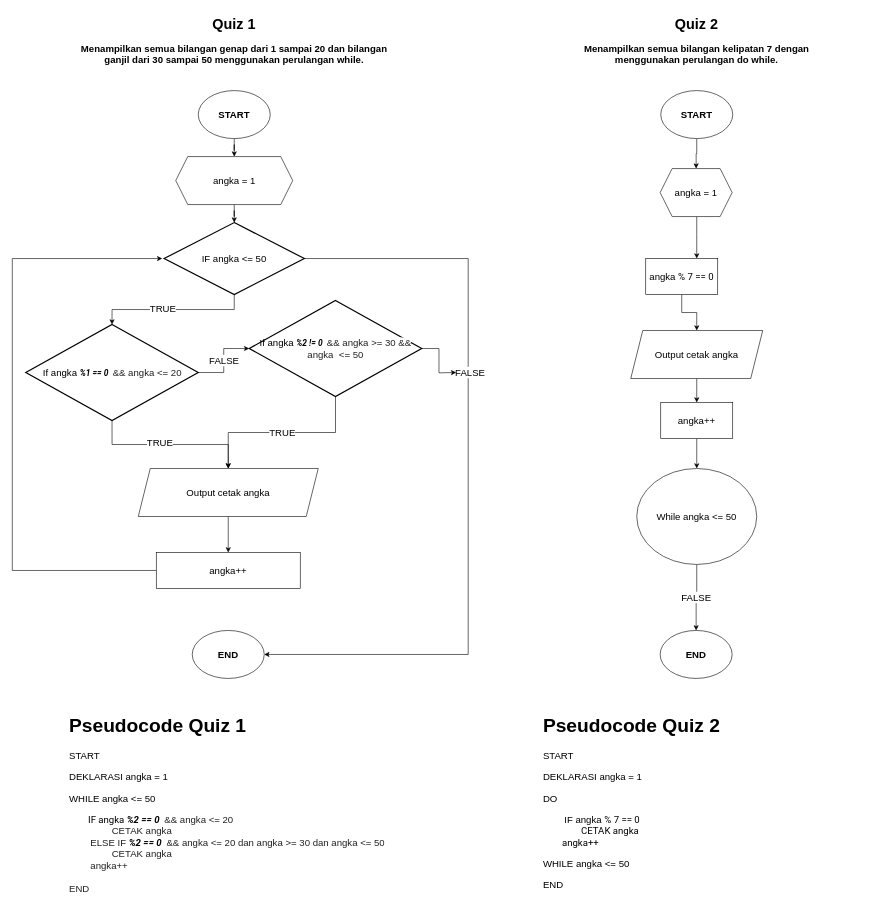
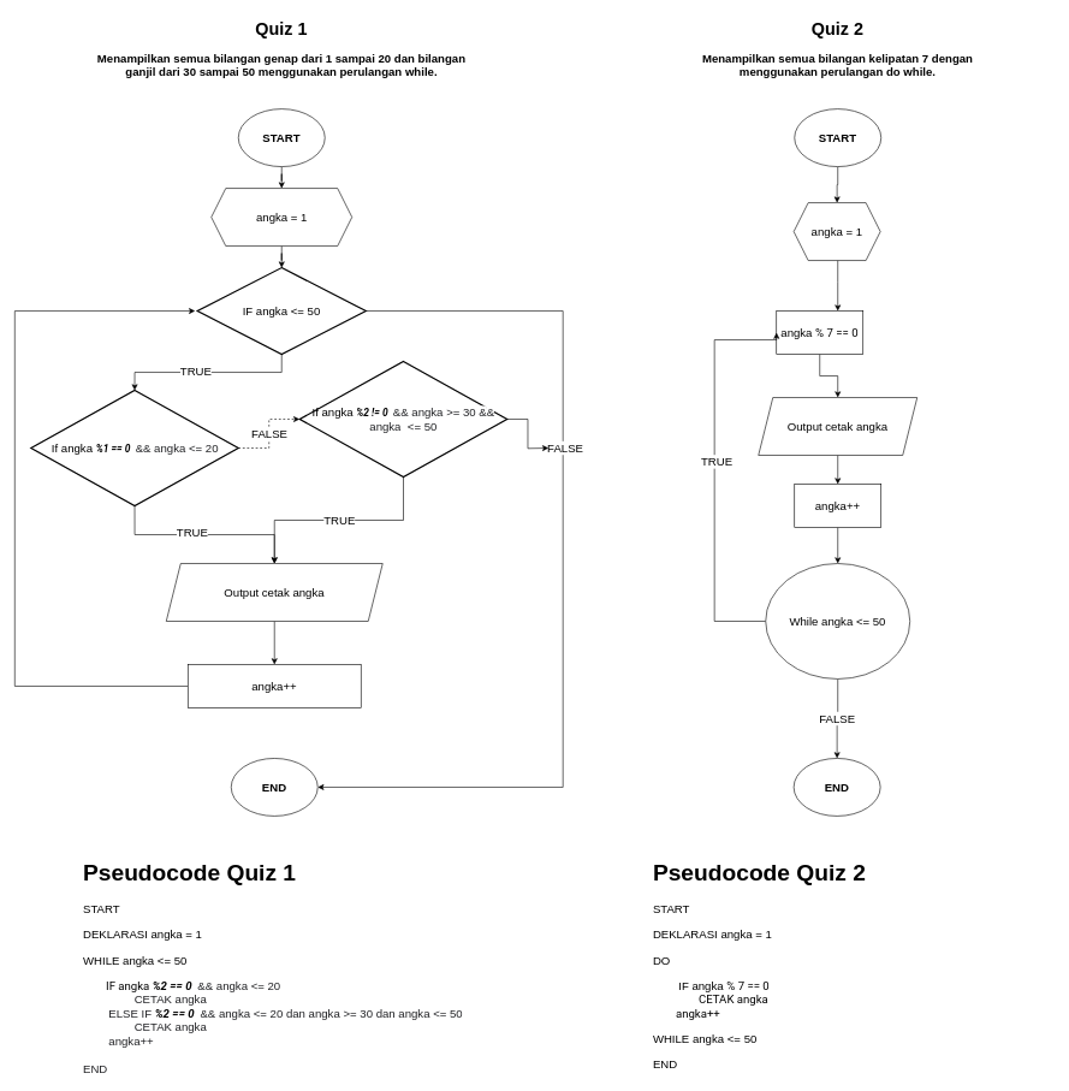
  <mxCell id="0" />
  <mxCell id="1" parent="0" />
  <mxCell id="2" value="&lt;h1&gt;Quiz 1&lt;/h1&gt;&lt;p&gt;&lt;b&gt;&lt;font style=&quot;font-size: 16px;&quot;&gt;Menampilkan semua bilangan genap dari 1 sampai 20 dan bilangan ganjil dari 30 sampai 50 menggunakan perulangan while.&lt;/font&gt;&lt;/b&gt;&lt;/p&gt;" style="text;html=1;strokeColor=none;fillColor=none;spacing=5;spacingTop=-20;whiteSpace=wrap;overflow=hidden;rounded=0;align=center;" parent="1" vertex="1"><mxGeometry x="120" y="20" width="540" height="120" as="geometry" /></mxCell>
  <mxCell id="3" value="&lt;h1&gt;Quiz 2&lt;/h1&gt;&lt;p&gt;&lt;b&gt;&lt;font style=&quot;font-size: 16px;&quot;&gt;Menampilkan semua bilangan kelipatan 7 dengan menggunakan perulangan do while.&lt;/font&gt;&lt;/b&gt;&lt;/p&gt;" style="text;html=1;strokeColor=none;fillColor=none;spacing=5;spacingTop=-20;whiteSpace=wrap;overflow=hidden;rounded=0;align=center;" parent="1" vertex="1"><mxGeometry x="921" y="20" width="480" height="120" as="geometry" /></mxCell>
  <mxCell id="4" value="" style="edgeStyle=orthogonalEdgeStyle;rounded=0;orthogonalLoop=1;jettySize=auto;html=1;fontSize=16;" parent="1" source="5" target="13" edge="1"><mxGeometry relative="1" as="geometry" /></mxCell>
  <mxCell id="5" value="&lt;b&gt;START&lt;/b&gt;" style="ellipse;whiteSpace=wrap;html=1;fontSize=16;" parent="1" vertex="1"><mxGeometry x="330" y="150" width="120" height="80" as="geometry" /></mxCell>
  <mxCell id="6" value="&lt;b&gt;END&lt;/b&gt;" style="ellipse;whiteSpace=wrap;html=1;fontSize=16;" parent="1" vertex="1"><mxGeometry x="320" y="1050" width="120" height="80" as="geometry" /></mxCell>
  <mxCell id="7" style="edgeStyle=orthogonalEdgeStyle;rounded=0;orthogonalLoop=1;jettySize=auto;html=1;entryX=0.5;entryY=0;entryDx=0;entryDy=0;entryPerimeter=0;" parent="1" source="11" target="33" edge="1"><mxGeometry relative="1" as="geometry" /></mxCell>
  <mxCell id="8" value="TRUE" style="edgeLabel;html=1;align=center;verticalAlign=middle;resizable=0;points=[];fontSize=16;" parent="7" vertex="1" connectable="0"><mxGeometry x="0.143" y="-3" relative="1" as="geometry"><mxPoint as="offset" /></mxGeometry></mxCell>
  <mxCell id="9" style="edgeStyle=orthogonalEdgeStyle;rounded=0;orthogonalLoop=1;jettySize=auto;html=1;entryX=1;entryY=0.5;entryDx=0;entryDy=0;fontSize=16;" parent="1" source="11" target="6" edge="1"><mxGeometry relative="1" as="geometry"><Array as="points"><mxPoint x="780" y="430" /><mxPoint x="780" y="1090" /></Array></mxGeometry></mxCell>
  <mxCell id="10" value="FALSE" style="edgeLabel;html=1;align=center;verticalAlign=middle;resizable=0;points=[];fontSize=16;" parent="9" vertex="1" connectable="0"><mxGeometry x="-0.273" y="2" relative="1" as="geometry"><mxPoint as="offset" /></mxGeometry></mxCell>
  <mxCell id="11" value="&lt;div style=&quot;text-align: start;&quot;&gt;IF angka &amp;lt;= 50&lt;/div&gt;" style="strokeWidth=2;html=1;shape=mxgraph.flowchart.decision;whiteSpace=wrap;fontSize=16;" parent="1" vertex="1"><mxGeometry x="273.13" y="370" width="233.75" height="120" as="geometry" /></mxCell>
  <mxCell id="12" value="" style="edgeStyle=orthogonalEdgeStyle;rounded=0;orthogonalLoop=1;jettySize=auto;html=1;fontSize=16;" parent="1" source="13" target="11" edge="1"><mxGeometry relative="1" as="geometry" /></mxCell>
  <mxCell id="13" value="angka = 1" style="shape=hexagon;perimeter=hexagonPerimeter2;whiteSpace=wrap;html=1;fixedSize=1;fontSize=16;" parent="1" vertex="1"><mxGeometry x="292.5" y="260" width="195" height="80" as="geometry" /></mxCell>
  <mxCell id="14" value="" style="edgeStyle=orthogonalEdgeStyle;rounded=0;orthogonalLoop=1;jettySize=auto;html=1;fontSize=16;" parent="1" source="15" target="38" edge="1"><mxGeometry relative="1" as="geometry" /></mxCell>
  <mxCell id="15" value="&lt;div style=&quot;text-align: start;&quot;&gt;&lt;span style=&quot;background-color: initial;&quot;&gt;Output cetak angka&lt;br&gt;&lt;/span&gt;&lt;/div&gt;" style="shape=parallelogram;perimeter=parallelogramPerimeter;whiteSpace=wrap;html=1;fixedSize=1;fontSize=16;" parent="1" vertex="1"><mxGeometry x="230" y="780" width="300" height="80" as="geometry" /></mxCell>
  <mxCell id="16" value="" style="edgeStyle=orthogonalEdgeStyle;rounded=0;orthogonalLoop=1;jettySize=auto;html=1;fontSize=16;" parent="1" source="17" target="22" edge="1"><mxGeometry relative="1" as="geometry" /></mxCell>
  <mxCell id="17" value="&lt;b&gt;START&lt;/b&gt;" style="ellipse;whiteSpace=wrap;html=1;fontSize=16;" parent="1" vertex="1"><mxGeometry x="1101" y="150" width="120" height="80" as="geometry" /></mxCell>
  <mxCell id="18" value="&lt;b&gt;END&lt;/b&gt;" style="ellipse;whiteSpace=wrap;html=1;fontSize=16;" parent="1" vertex="1"><mxGeometry x="1100" y="1050" width="120" height="80" as="geometry" /></mxCell>
  <mxCell id="19" value="" style="edgeStyle=orthogonalEdgeStyle;rounded=0;orthogonalLoop=1;jettySize=auto;html=1;fontSize=16;" parent="1" source="20" target="28" edge="1"><mxGeometry relative="1" as="geometry" /></mxCell>
  <mxCell id="20" value="angka&amp;nbsp;&lt;span style=&quot;text-align: start; box-sizing: inherit; font-family: Roboto, sans-serif; font-size: 14px; background-color: rgb(255, 255, 255);&quot;&gt;&lt;span style=&quot;box-sizing: inherit; font-size: 16px;&quot;&gt;% 7 == 0&lt;/span&gt;&lt;/span&gt;" style="rounded=0;whiteSpace=wrap;html=1;fontSize=16;" parent="1" vertex="1"><mxGeometry x="1076" y="430" width="120" height="60" as="geometry" /></mxCell>
  <mxCell id="21" value="" style="edgeStyle=orthogonalEdgeStyle;rounded=0;orthogonalLoop=1;jettySize=auto;html=1;fontSize=16;" parent="1" source="22" target="20" edge="1"><mxGeometry relative="1" as="geometry"><Array as="points"><mxPoint x="1161" y="390" /><mxPoint x="1161" y="390" /></Array></mxGeometry></mxCell>
  <mxCell id="22" value="angka = 1" style="shape=hexagon;perimeter=hexagonPerimeter2;whiteSpace=wrap;html=1;fixedSize=1;fontSize=16;" parent="1" vertex="1"><mxGeometry x="1100" y="280" width="120" height="80" as="geometry" /></mxCell>
  <mxCell id="23" value="FALSE" style="edgeStyle=orthogonalEdgeStyle;rounded=0;orthogonalLoop=1;jettySize=auto;html=1;fontSize=16;" parent="1" source="26" target="18" edge="1"><mxGeometry relative="1" as="geometry" /></mxCell>
+ <mxCell id="24" style="edgeStyle=orthogonalEdgeStyle;rounded=0;orthogonalLoop=1;jettySize=auto;html=1;exitX=0;exitY=0.5;exitDx=0;exitDy=0;entryX=0;entryY=0.5;entryDx=0;entryDy=0;fontSize=16;" parent="1" source="26" target="20" edge="1"><mxGeometry relative="1" as="geometry"><Array as="points"><mxPoint x="990" y="860" /><mxPoint x="990" y="470" /></Array></mxGeometry></mxCell>
+ <mxCell id="25" value="TRUE" style="edgeLabel;html=1;align=center;verticalAlign=middle;resizable=0;points=[];fontSize=16;" parent="24" vertex="1" connectable="0"><mxGeometry x="0.052" y="-2" relative="1" as="geometry"><mxPoint as="offset" /></mxGeometry></mxCell>
  <mxCell id="26" value="While angka &amp;lt;= 50" style="ellipse;whiteSpace=wrap;html=1;fontSize=16;" parent="1" vertex="1"><mxGeometry x="1061" y="780" width="200" height="160" as="geometry" /></mxCell>
  <mxCell id="27" value="" style="edgeStyle=orthogonalEdgeStyle;rounded=0;orthogonalLoop=1;jettySize=auto;html=1;fontSize=16;" parent="1" source="28" target="41" edge="1"><mxGeometry relative="1" as="geometry" /></mxCell>
  <mxCell id="28" value="Output cetak angka" style="shape=parallelogram;perimeter=parallelogramPerimeter;whiteSpace=wrap;html=1;fixedSize=1;fontSize=16;" parent="1" vertex="1"><mxGeometry x="1051" y="550" width="220" height="80" as="geometry" /></mxCell>
  <mxCell id="29" value="&lt;h1&gt;Pseudocode Quiz 1&lt;/h1&gt;&lt;p&gt;&lt;span style=&quot;background-color: initial;&quot;&gt;START&lt;/span&gt;&lt;/p&gt;&lt;p&gt;&lt;span style=&quot;background-color: initial;&quot;&gt;DEKLARASI angka = 1&lt;/span&gt;&lt;/p&gt;&lt;p&gt;WHILE angka &amp;lt;= 50&lt;span style=&quot;background-color: initial;&quot;&gt;&amp;nbsp;&lt;/span&gt;&lt;/p&gt;&lt;span style=&quot;box-sizing: inherit; font-family: Roboto, sans-serif; font-size: 14px; background-color: rgb(255, 255, 255);&quot;&gt;&lt;span style=&quot;box-sizing: inherit; font-size: 16px;&quot;&gt;&lt;span style=&quot;&quot;&gt;&#09;&lt;/span&gt;&lt;span style=&quot;white-space: pre;&quot;&gt;&#09;&lt;/span&gt;IF angka&lt;i style=&quot;font-weight: bold;&quot;&gt; %2 == 0&amp;nbsp;&amp;nbsp;&lt;/i&gt;&lt;/span&gt;&lt;/span&gt;&lt;span style=&quot;color: rgb(32, 33, 36); font-family: arial, sans-serif; background-color: rgb(255, 255, 255);&quot;&gt;&amp;amp;&lt;/span&gt;&lt;span style=&quot;color: rgb(32, 33, 36); font-family: arial, sans-serif; background-color: rgb(255, 255, 255);&quot;&gt;&amp;amp; angka &amp;lt;= 20&lt;br&gt;&lt;span style=&quot;&quot;&gt;&#09;&lt;/span&gt;&lt;span style=&quot;white-space: pre;&quot;&gt;&#09;&lt;span style=&quot;white-space: pre;&quot;&gt;&#09;&lt;/span&gt;&lt;/span&gt;CETAK angka&lt;br&gt;&lt;span style=&quot;&quot;&gt;&#09;&lt;/span&gt;&lt;span style=&quot;white-space: pre;&quot;&gt;&#09;&lt;/span&gt;ELSE IF&amp;nbsp;&lt;/span&gt;&lt;span style=&quot;box-sizing: inherit; font-family: Roboto, sans-serif; font-size: 14px; background-color: rgb(255, 255, 255);&quot;&gt;&lt;span style=&quot;box-sizing: inherit; font-size: 16px;&quot;&gt;&lt;i style=&quot;font-weight: bold;&quot;&gt;%2 == 0&amp;nbsp;&amp;nbsp;&lt;/i&gt;&lt;/span&gt;&lt;/span&gt;&lt;span style=&quot;color: rgb(32, 33, 36); font-family: arial, sans-serif; background-color: rgb(255, 255, 255);&quot;&gt;&amp;amp;&lt;/span&gt;&lt;span style=&quot;color: rgb(32, 33, 36); font-family: arial, sans-serif; background-color: rgb(255, 255, 255);&quot;&gt;&amp;amp; angka &amp;lt;= 20 dan angka &amp;gt;= 30 dan angka &amp;lt;= 50&lt;br&gt;&lt;/span&gt;&lt;span style=&quot;color: rgb(32, 33, 36); font-family: arial, sans-serif; background-color: rgb(255, 255, 255);&quot;&gt;&lt;span style=&quot;white-space: pre;&quot;&gt;&#09;&lt;span style=&quot;white-space: pre;&quot;&gt;&#09;&lt;/span&gt;&lt;/span&gt;CETAK angka&lt;br&gt;&lt;span style=&quot;white-space: pre;&quot;&gt;&#09;&lt;/span&gt;angka++&lt;br&gt;&lt;br&gt;END&lt;br&gt;&lt;br&gt;&lt;/span&gt;&lt;p&gt;&lt;br&gt;&lt;/p&gt;" style="text;html=1;strokeColor=none;fillColor=none;spacing=5;spacingTop=-20;whiteSpace=wrap;overflow=hidden;rounded=0;fontSize=16;" parent="1" vertex="1"><mxGeometry x="110" y="1179" width="560" height="310" as="geometry" /></mxCell>
- <mxCell id="30" value="FALSE" style="edgeStyle=orthogonalEdgeStyle;rounded=0;orthogonalLoop=1;jettySize=auto;html=1;fontSize=16;" parent="1" source="33" target="36" edge="1"><mxGeometry relative="1" as="geometry" /></mxCell>
+ <mxCell id="30" value="FALSE" style="edgeStyle=orthogonalEdgeStyle;rounded=0;orthogonalLoop=1;jettySize=auto;html=1;fontSize=16;dashed=1;" parent="1" source="33" target="36" edge="1"><mxGeometry relative="1" as="geometry" /></mxCell>
  <mxCell id="31" style="edgeStyle=orthogonalEdgeStyle;rounded=0;orthogonalLoop=1;jettySize=auto;html=1;exitX=0.5;exitY=1;exitDx=0;exitDy=0;exitPerimeter=0;entryX=0.5;entryY=0;entryDx=0;entryDy=0;fontSize=16;" parent="1" source="33" target="15" edge="1"><mxGeometry relative="1" as="geometry" /></mxCell>
  <mxCell id="32" value="TRUE" style="edgeLabel;html=1;align=center;verticalAlign=middle;resizable=0;points=[];fontSize=16;" parent="31" vertex="1" connectable="0"><mxGeometry x="-0.133" y="4" relative="1" as="geometry"><mxPoint as="offset" /></mxGeometry></mxCell>
  <mxCell id="33" value="&lt;div style=&quot;text-align: start;&quot;&gt;&lt;div&gt;&lt;span style=&quot;background-color: initial;&quot;&gt;If angka&amp;nbsp;&lt;/span&gt;&lt;em style=&quot;box-sizing: inherit; font-family: Roboto, sans-serif; font-size: 14px; background-color: rgb(255, 255, 255);&quot;&gt;&lt;strong style=&quot;box-sizing: inherit;&quot;&gt;%1 == 0&amp;nbsp;&amp;nbsp;&lt;/strong&gt;&lt;/em&gt;&lt;span style=&quot;color: rgb(32, 33, 36); font-family: arial, sans-serif; background-color: rgb(255, 255, 255);&quot;&gt;&amp;amp;&lt;/span&gt;&lt;span style=&quot;color: rgb(32, 33, 36); font-family: arial, sans-serif; background-color: rgb(255, 255, 255);&quot;&gt;&amp;amp; angka &amp;lt;= 20&lt;/span&gt;&lt;/div&gt;&lt;/div&gt;" style="strokeWidth=2;html=1;shape=mxgraph.flowchart.decision;whiteSpace=wrap;fontSize=16;" parent="1" vertex="1"><mxGeometry x="42.5" y="540" width="287.5" height="160" as="geometry" /></mxCell>
  <mxCell id="34" value="TRUE" style="edgeStyle=orthogonalEdgeStyle;rounded=0;orthogonalLoop=1;jettySize=auto;html=1;entryX=0.5;entryY=0;entryDx=0;entryDy=0;fontSize=16;" parent="1" source="36" target="15" edge="1"><mxGeometry relative="1" as="geometry" /></mxCell>
  <mxCell id="35" style="edgeStyle=orthogonalEdgeStyle;rounded=0;orthogonalLoop=1;jettySize=auto;html=1;exitX=1;exitY=0.5;exitDx=0;exitDy=0;exitPerimeter=0;fontSize=16;" parent="1" source="36" edge="1"><mxGeometry relative="1" as="geometry"><mxPoint x="760" y="620" as="targetPoint" /></mxGeometry></mxCell>
  <mxCell id="36" value="&lt;div style=&quot;&quot;&gt;&lt;div&gt;&lt;span style=&quot;background-color: initial;&quot;&gt;If angka&amp;nbsp;&lt;/span&gt;&lt;em style=&quot;box-sizing: inherit; font-family: Roboto, sans-serif; font-size: 14px; background-color: rgb(255, 255, 255);&quot;&gt;&lt;strong style=&quot;box-sizing: inherit;&quot;&gt;%2 != 0&amp;nbsp;&amp;nbsp;&lt;/strong&gt;&lt;/em&gt;&lt;span style=&quot;color: rgb(32, 33, 36); font-family: arial, sans-serif; background-color: rgb(255, 255, 255);&quot;&gt;&amp;amp;&lt;/span&gt;&lt;span style=&quot;color: rgb(32, 33, 36); font-family: arial, sans-serif; background-color: rgb(255, 255, 255);&quot;&gt;&amp;amp; angka &amp;gt;= 30&amp;nbsp;&lt;/span&gt;&lt;span style=&quot;color: rgb(32, 33, 36); font-family: arial, sans-serif; background-color: rgb(255, 255, 255);&quot;&gt;&amp;amp;&lt;/span&gt;&lt;span style=&quot;color: rgb(32, 33, 36); font-family: arial, sans-serif; background-color: rgb(255, 255, 255);&quot;&gt;&amp;amp; angka&lt;/span&gt;&lt;span style=&quot;background-color: rgb(255, 255, 255); color: rgb(32, 33, 36); font-family: arial, sans-serif;&quot;&gt;&amp;nbsp;&amp;nbsp;&amp;lt;= 50&lt;/span&gt;&lt;/div&gt;&lt;/div&gt;" style="strokeWidth=2;html=1;shape=mxgraph.flowchart.decision;whiteSpace=wrap;fontSize=16;align=center;" parent="1" vertex="1"><mxGeometry x="415" y="500" width="287.5" height="160" as="geometry" /></mxCell>
  <mxCell id="37" style="edgeStyle=orthogonalEdgeStyle;rounded=0;orthogonalLoop=1;jettySize=auto;html=1;exitX=0;exitY=0.5;exitDx=0;exitDy=0;fontSize=16;" parent="1" source="38" edge="1"><mxGeometry relative="1" as="geometry"><mxPoint x="270" y="430" as="targetPoint" /><Array as="points"><mxPoint x="20" y="950" /><mxPoint x="20" y="430" /></Array></mxGeometry></mxCell>
  <mxCell id="38" value="angka++" style="rounded=0;whiteSpace=wrap;html=1;fontSize=16;" parent="1" vertex="1"><mxGeometry x="260" y="920" width="240" height="60" as="geometry" /></mxCell>
  <mxCell id="39" value="&lt;h1&gt;Pseudocode Quiz 2&lt;/h1&gt;&lt;p&gt;&lt;span style=&quot;background-color: initial;&quot;&gt;START&lt;/span&gt;&lt;/p&gt;&lt;p&gt;&lt;span style=&quot;background-color: initial;&quot;&gt;DEKLARASI angka = 1&lt;/span&gt;&lt;/p&gt;&lt;p&gt;&lt;span style=&quot;background-color: initial;&quot;&gt;DO&lt;/span&gt;&lt;/p&gt;&lt;span style=&quot;text-align: center;&quot;&gt;&lt;span style=&quot;white-space: pre;&quot;&gt;&#09;&lt;/span&gt;IF angka&amp;nbsp;&lt;/span&gt;&lt;span style=&quot;box-sizing: inherit; font-family: Roboto, sans-serif; font-size: 14px; background-color: rgb(255, 255, 255);&quot;&gt;&lt;span style=&quot;box-sizing: inherit; font-size: 16px;&quot;&gt;% 7 == 0&lt;br&gt;&lt;span style=&quot;white-space: pre;&quot;&gt;&#09;&lt;/span&gt;&lt;span style=&quot;white-space: pre;&quot;&gt;&#09;&lt;/span&gt;CETAK angka&lt;br&gt;&lt;span style=&quot;white-space: pre;&quot;&gt;&#09;&lt;/span&gt;angka++&lt;br&gt;&lt;/span&gt;&lt;/span&gt;&lt;p&gt;WHILE angka &amp;lt;= 50&lt;/p&gt;&lt;p&gt;END&lt;/p&gt;&lt;span style=&quot;color: rgb(32, 33, 36); font-family: arial, sans-serif; background-color: rgb(255, 255, 255);&quot;&gt;&lt;br&gt;&lt;br&gt;&lt;/span&gt;&lt;p&gt;&lt;br&gt;&lt;/p&gt;" style="text;html=1;strokeColor=none;fillColor=none;spacing=5;spacingTop=-20;whiteSpace=wrap;overflow=hidden;rounded=0;fontSize=16;" parent="1" vertex="1"><mxGeometry x="900" y="1179" width="560" height="310" as="geometry" /></mxCell>
  <mxCell id="40" value="" style="edgeStyle=orthogonalEdgeStyle;rounded=0;orthogonalLoop=1;jettySize=auto;html=1;fontSize=16;" parent="1" source="41" target="26" edge="1"><mxGeometry relative="1" as="geometry" /></mxCell>
  <mxCell id="41" value="angka++" style="rounded=0;whiteSpace=wrap;html=1;fontSize=16;" parent="1" vertex="1"><mxGeometry x="1101" y="670" width="120" height="60" as="geometry" /></mxCell>
